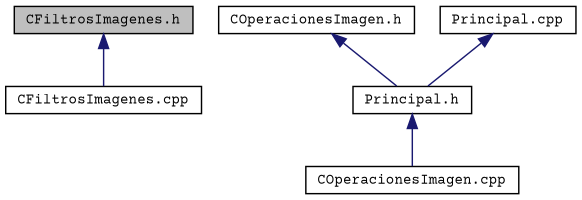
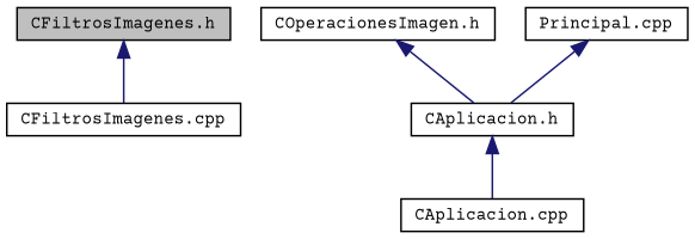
  digraph {
    fontname="Courier Prime"
    node [color=black fillcolor=white fontname="Courier Prime" fontsize=10 shape=record style=filled]
    edge [color=midnightblue dir=back fontname="Courier Prime" fontsize=10 labelfontname=Helvetica labelfontsize=10 style=solid]
    n1 [fillcolor=grey75 fontcolor=black height=0.2 label="CFiltrosImagenes.h" width=0.4]
    n2 [height=0.2 label="CFiltrosImagenes.cpp" width=0.4]
    n3 [height=0.2 label="COperacionesImagen.h" width=0.4]
-   n4 [height=0.2 label="Principal.h" width=0.4]
-   n5 [height=0.2 label="COperacionesImagen.cpp" width=0.4]
+   n4 [height=0.2 label="CAplicacion.h" width=0.4]
+   n5 [height=0.2 label="CAplicacion.cpp" width=0.4]
    n6 [height=0.2 label="Principal.cpp" width=0.4]
    n1 -> n2
    n3 -> n4
    n4 -> n5
    n6 -> n4
  }
